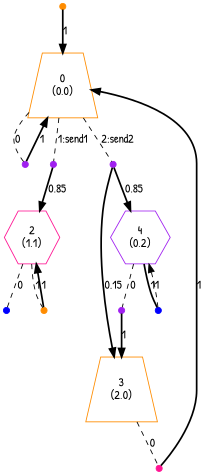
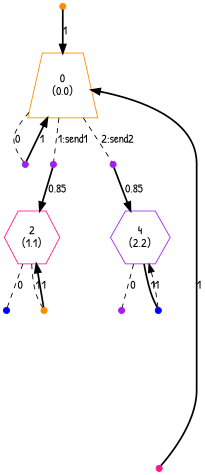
  digraph {
    fontname="Patrick Hand"
    node [color=purple fontname="Patrick Hand" shape=point]
    edge [fontname="Patrick Hand" style=bold]
    n1 [color=darkorange label="0\n(0,0)" shape=trapezium]
    n0_0 [height=0.1 width=0.1]
    n0_1 [height=0.1 width=0.1]
    n0_2 [height=0.1 width=0.1]
    n5 [color=deeppink label="2\n(1,1)" shape=hexagon]
-   n6 [color=darkorange label="3\n(2,0)" shape=trapezium]
-   n7 [label="4\n(0,2)" shape=hexagon]
+   n7 [label="4\n(2,2)" shape=hexagon]
    n2_0 [color=blue height=0.1 width=0.1]
    n2_1 [color=darkorange height=0.1 width=0.1]
    n1_0 [color=darkorange height=0.1 width=0.1]
    n3_0 [color=deeppink height=0.1 width=0.1]
    n4_0 [height=0.1 width=0.1]
    n4_1 [color=blue height=0.1 width=0.1]
    n1 -> n0_0 [arrowhead=none label=0 style=dashed]
    n1 -> n0_1 [arrowhead=none label="1:send1" style=dashed]
    n1 -> n0_2 [arrowhead=none label="2:send2" style=dashed]
    n0_0 -> n1 [label=1]
    n0_1 -> n5 [label=0.85]
-   n0_2 -> n6 [label=0.15]
    n0_2 -> n7 [label=0.85]
    n5 -> n2_0 [arrowhead=none label=0 style=dashed]
    n5 -> n2_1 [arrowhead=none label=1 style=dashed]
-   n6 -> n3_0 [arrowhead=none label=0 style=dashed]
    n7 -> n4_0 [arrowhead=none label=0 style=dashed]
    n7 -> n4_1 [arrowhead=none label=1]
    n2_1 -> n5 [label=1]
    n1_0 -> n1 [label=1]
    n3_0 -> n1 [label=1]
-   n4_0 -> n6 [label=1]
    n4_1 -> n7 [label=1 style=dashed]
  }
